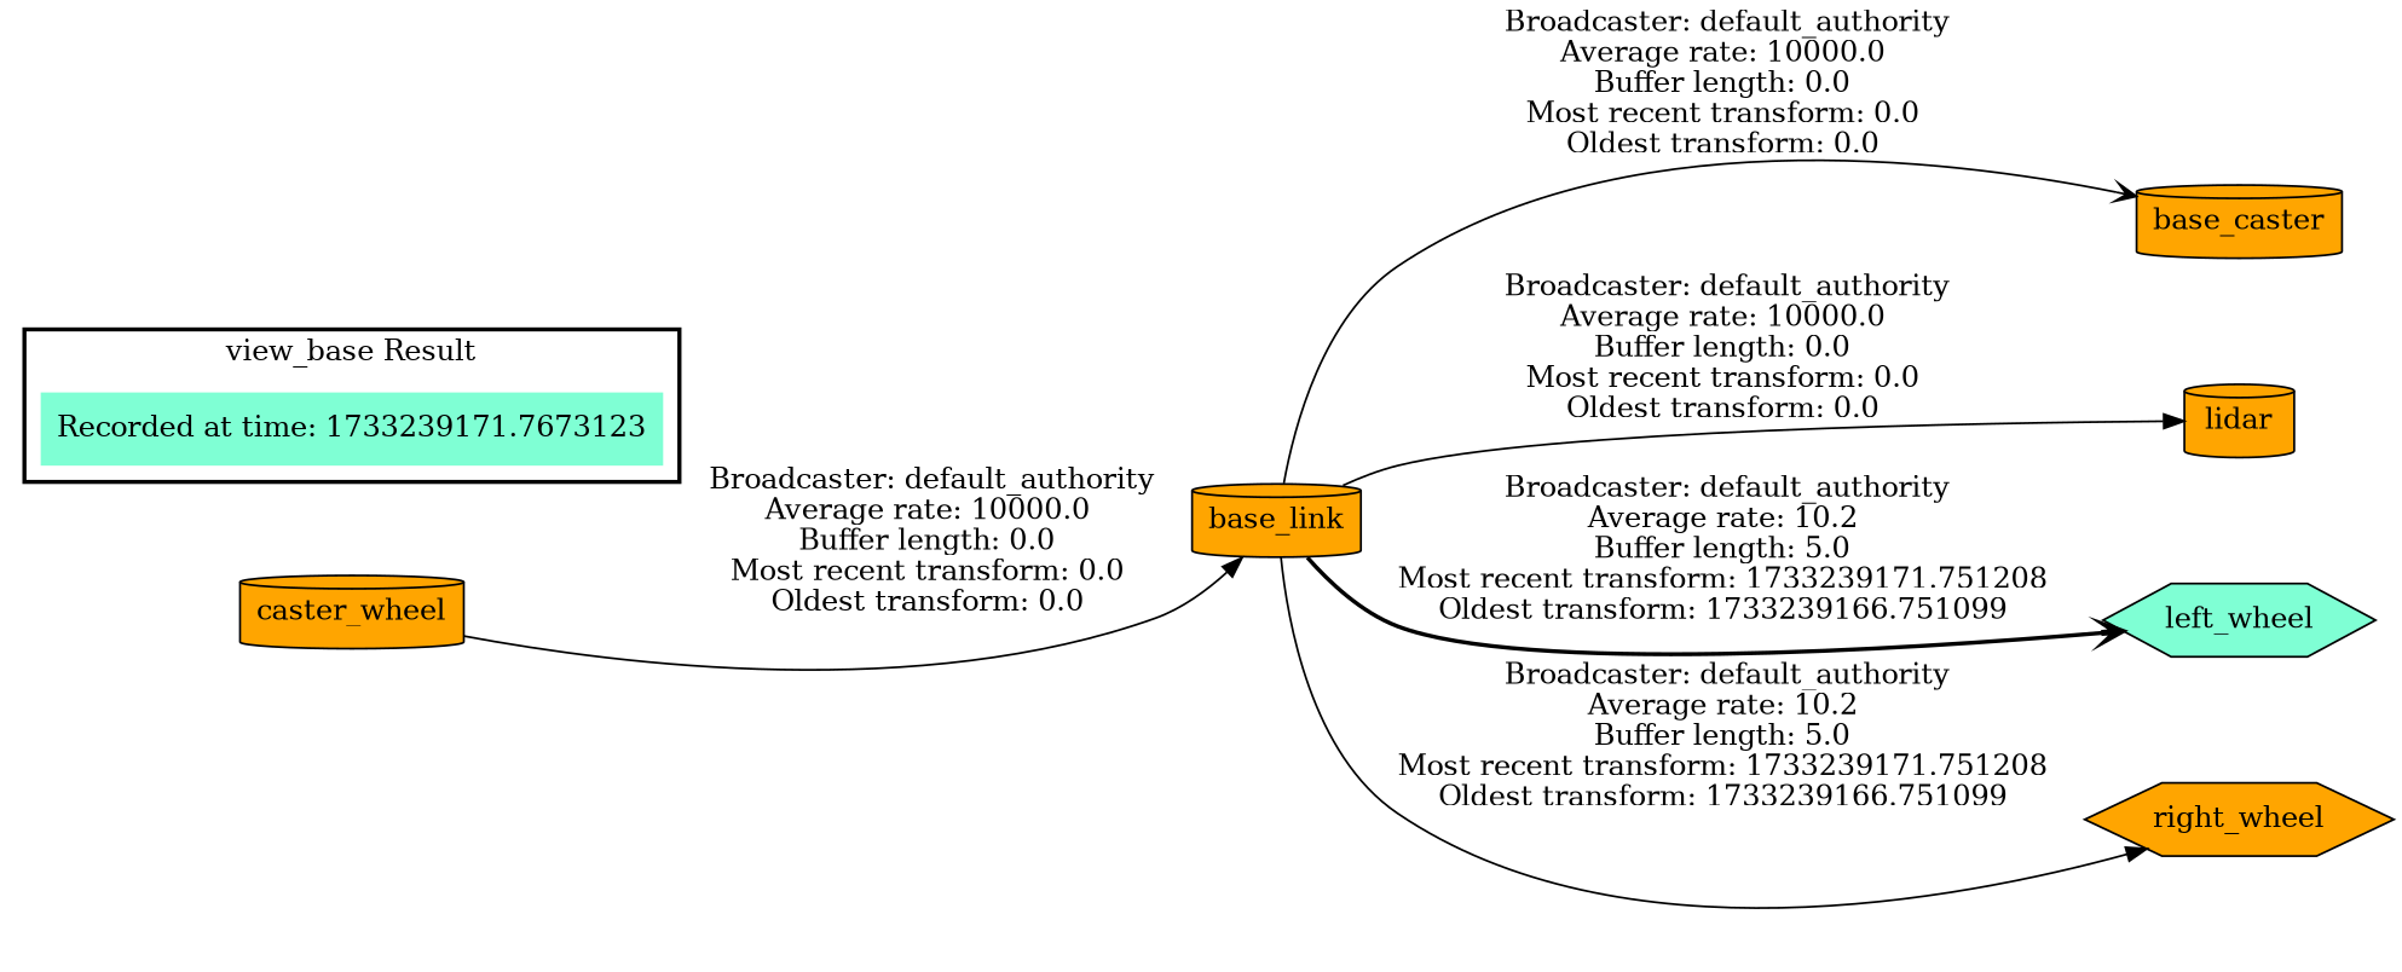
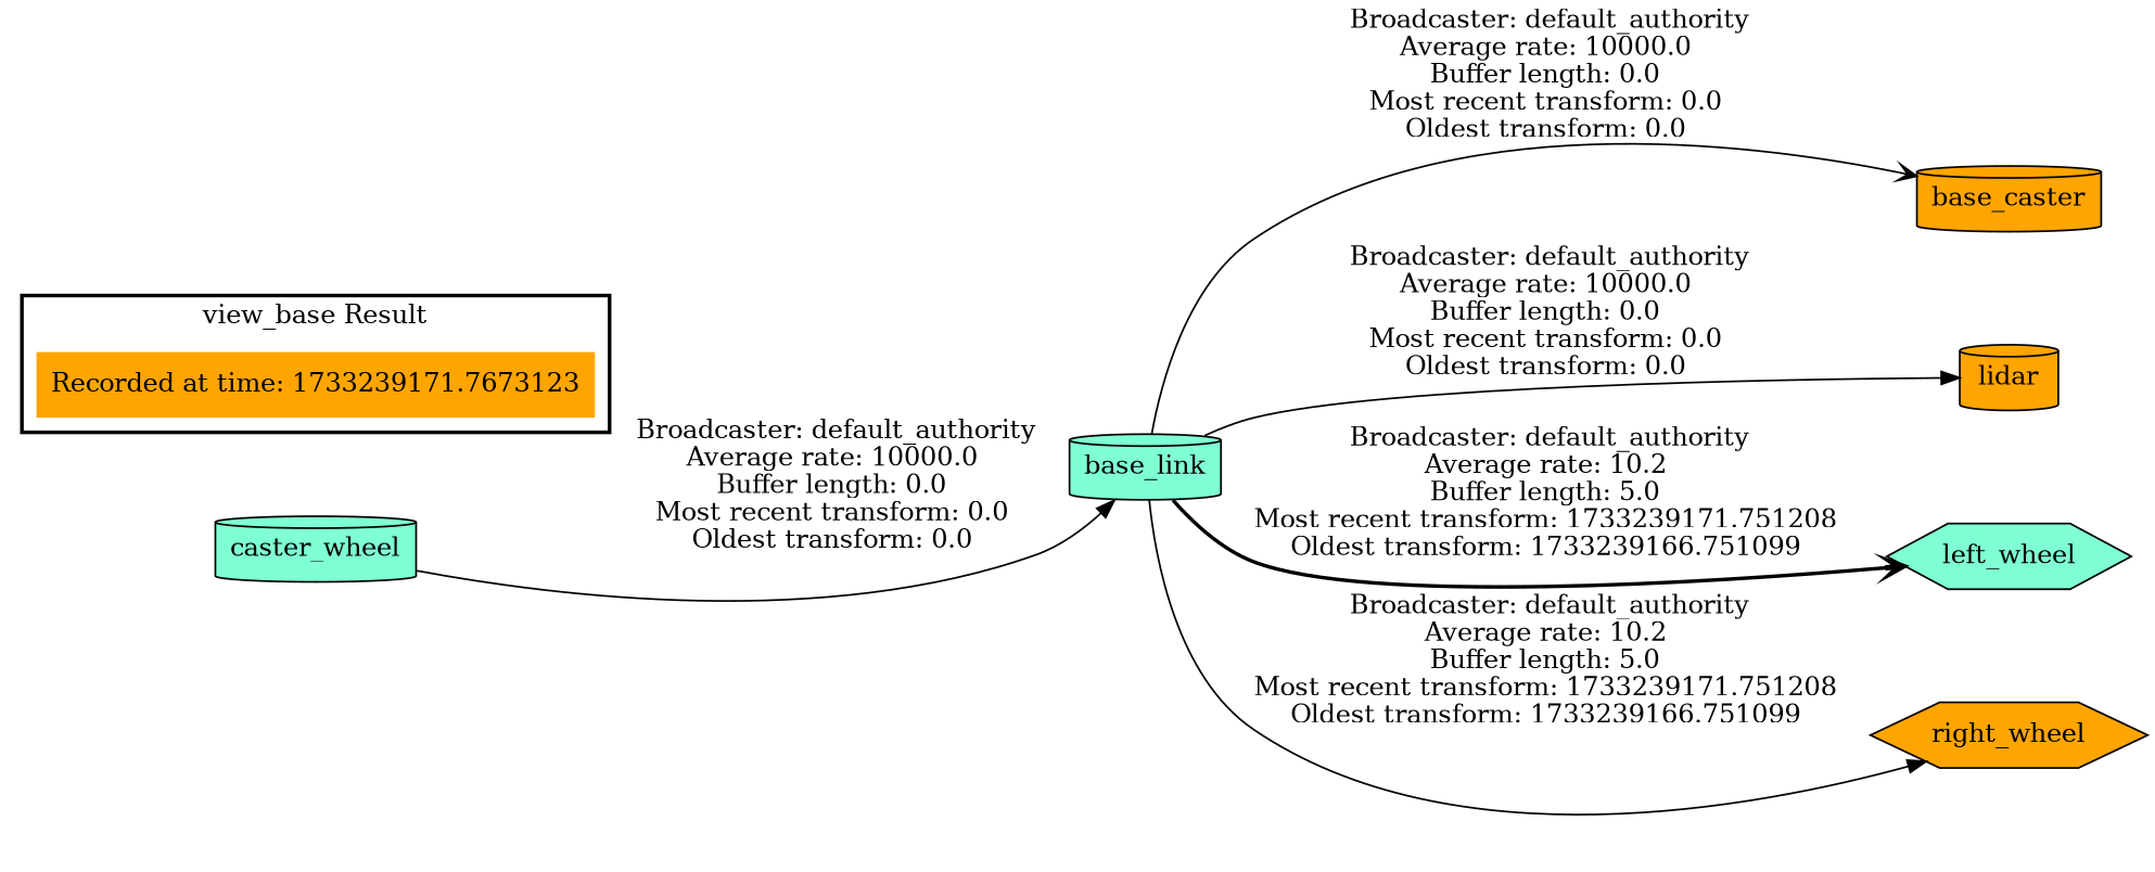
  digraph {
    rankdir=LR
    node [fillcolor=orange shape=cylinder style=filled]
    edge [style=solid arrowhead=normal]
-   "Recorded at time: 1733239171.7673123" [fillcolor=aquamarine shape=plaintext]
-   base_link
+   "Recorded at time: 1733239171.7673123" [shape=plaintext]
+   base_link [fillcolor=aquamarine]
    n3 [label=base_caster]
    lidar
    left_wheel [fillcolor=aquamarine shape=hexagon]
    right_wheel [shape=hexagon]
-   caster_wheel
+   caster_wheel [fillcolor=aquamarine]
    subgraph cluster_1 {
      color=black
      label="view_base Result"
      style=bold
      "Recorded at time: 1733239171.7673123"
    }
    "Recorded at time: 1733239171.7673123" -> base_link [style=invis arrowhead=""]
    base_link -> n3 [arrowhead=vee label=" Broadcaster: default_authority\nAverage rate: 10000.0\nBuffer length: 0.0\nMost recent transform: 0.0\nOldest transform: 0.0\n"]
    base_link -> lidar [label=" Broadcaster: default_authority\nAverage rate: 10000.0\nBuffer length: 0.0\nMost recent transform: 0.0\nOldest transform: 0.0\n"]
    base_link -> left_wheel [arrowhead=vee label=" Broadcaster: default_authority\nAverage rate: 10.2\nBuffer length: 5.0\nMost recent transform: 1733239171.751208\nOldest transform: 1733239166.751099\n" style=bold]
    base_link -> right_wheel [label=" Broadcaster: default_authority\nAverage rate: 10.2\nBuffer length: 5.0\nMost recent transform: 1733239171.751208\nOldest transform: 1733239166.751099\n"]
    caster_wheel -> base_link [label=" Broadcaster: default_authority\nAverage rate: 10000.0\nBuffer length: 0.0\nMost recent transform: 0.0\nOldest transform: 0.0\n"]
  }
